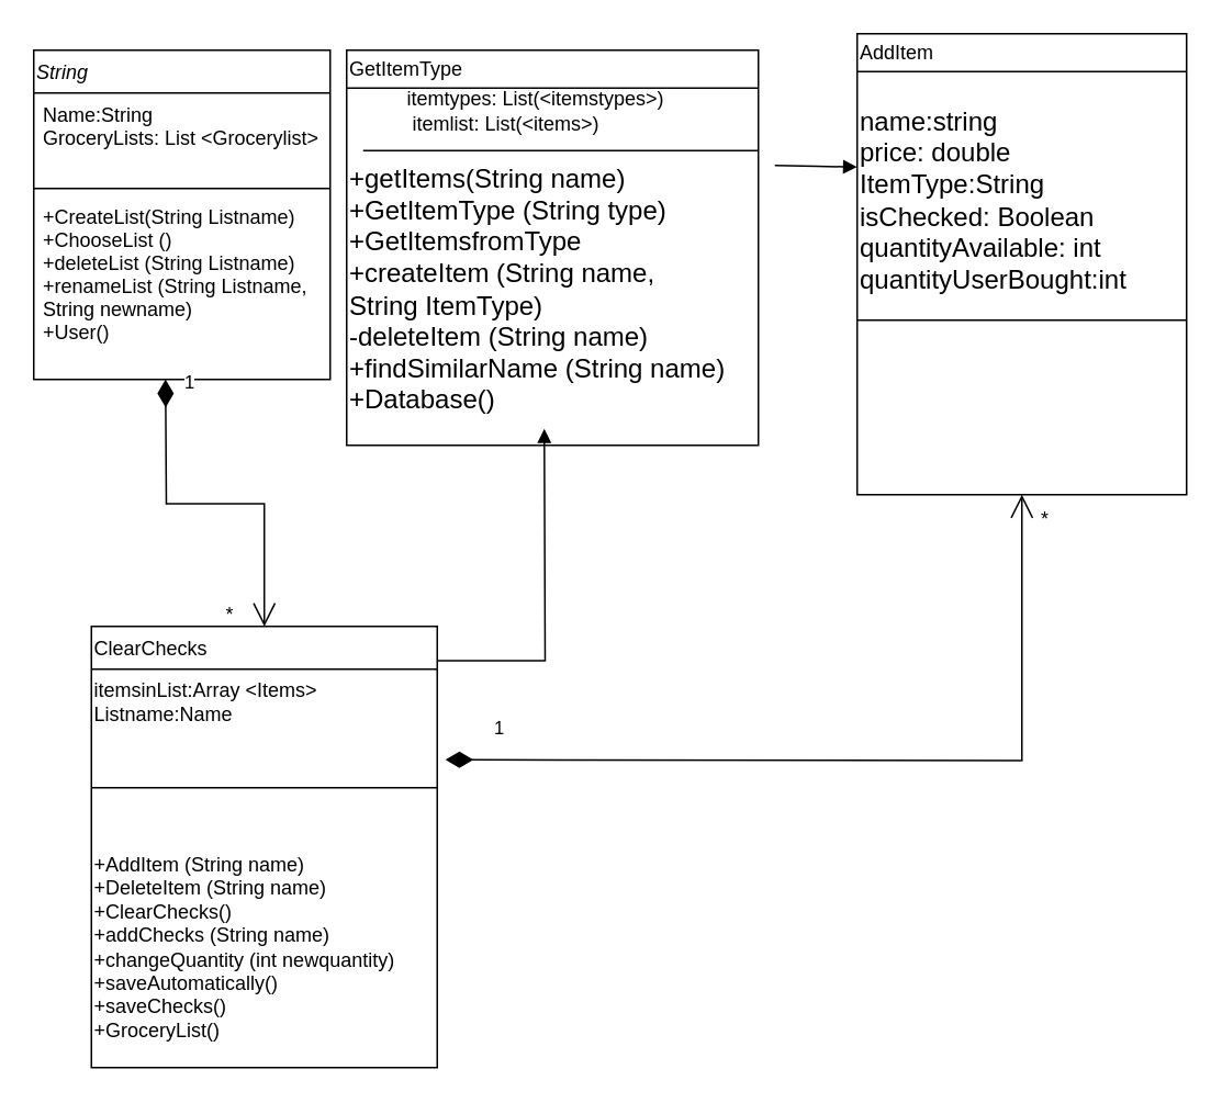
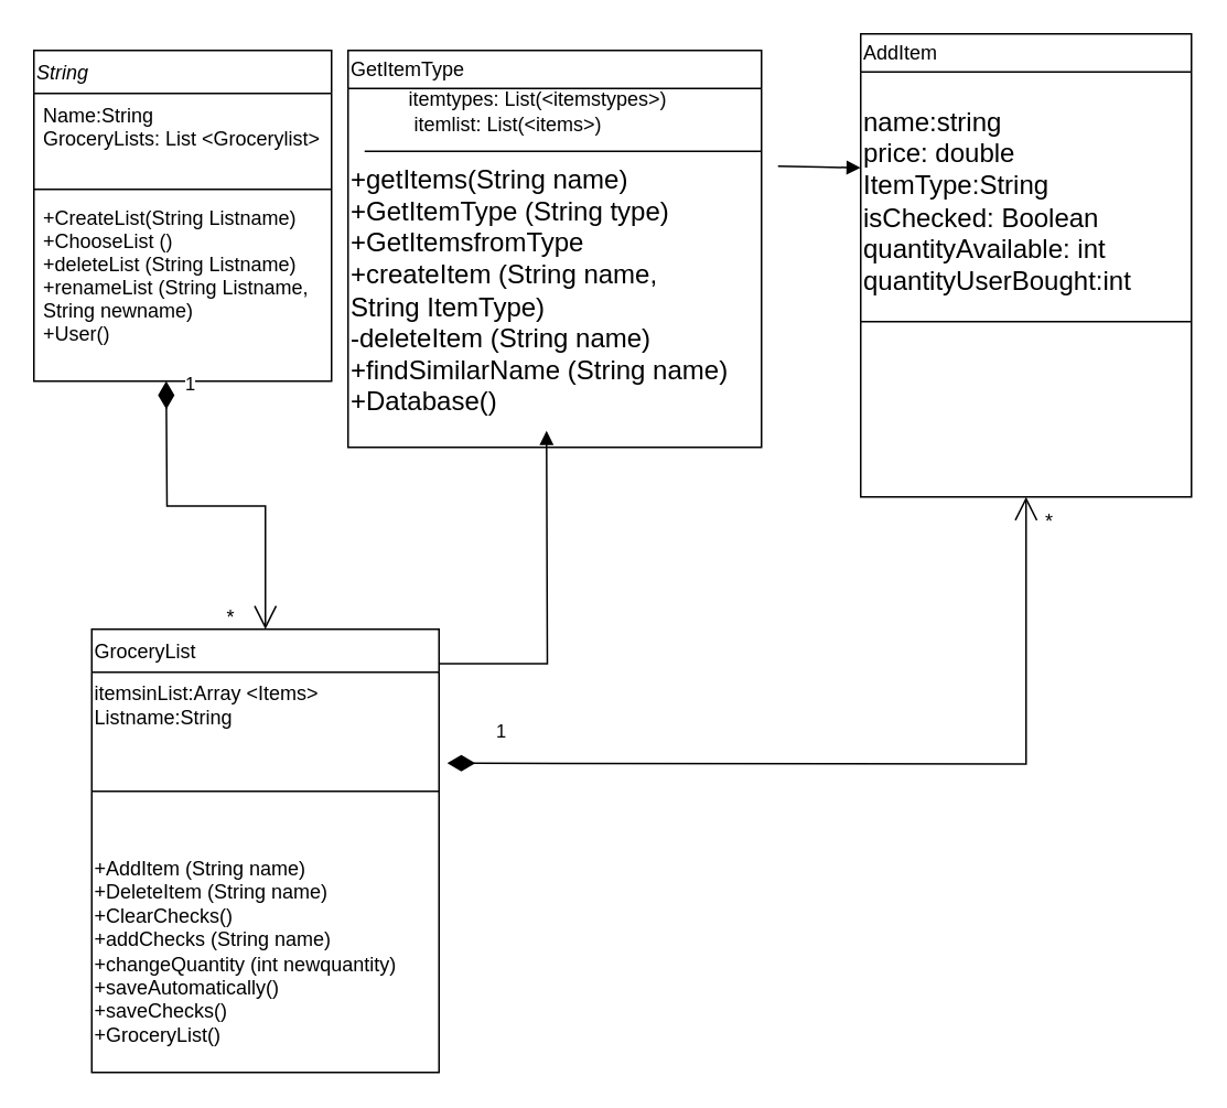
  <mxCell id="0" />
  <mxCell id="1" parent="0" />
  <mxCell id="2" value="String" style="swimlane;fontStyle=2;align=left;verticalAlign=top;childLayout=stackLayout;horizontal=1;startSize=26;horizontalStack=0;resizeParent=1;resizeLast=0;collapsible=1;marginBottom=0;rounded=0;shadow=0;strokeWidth=1;" parent="1" vertex="1"><mxGeometry x="20" y="30" width="180" height="200" as="geometry"><mxRectangle x="230" y="140" width="160" height="26" as="alternateBounds" /></mxGeometry></mxCell>
  <mxCell id="3" value="Name:String&#10;GroceryLists: List &lt;Grocerylist&gt;&#10;" style="text;align=left;verticalAlign=top;spacingLeft=4;spacingRight=4;overflow=hidden;rotatable=0;points=[[0,0.5],[1,0.5]];portConstraint=eastwest;" parent="2" vertex="1"><mxGeometry y="26" width="180" height="54" as="geometry" /></mxCell>
  <mxCell id="4" value="" style="line;html=1;strokeWidth=1;align=left;verticalAlign=middle;spacingTop=-1;spacingLeft=3;spacingRight=3;rotatable=0;labelPosition=right;points=[];portConstraint=eastwest;" parent="2" vertex="1"><mxGeometry y="80" width="180" height="8" as="geometry" /></mxCell>
  <mxCell id="5" value="+CreateList(String Listname)&#10;+ChooseList ()&#10;+deleteList (String Listname)&#10;+renameList (String Listname, &#10;String newname)&#10;+User()&#10;&#10;" style="text;align=left;verticalAlign=top;spacingLeft=4;spacingRight=4;overflow=hidden;rotatable=0;points=[[0,0.5],[1,0.5]];portConstraint=eastwest;" parent="2" vertex="1"><mxGeometry y="88" width="180" height="90" as="geometry" /></mxCell>
- <mxCell id="6" value="ClearChecks" style="swimlane;fontStyle=0;align=left;verticalAlign=top;childLayout=stackLayout;horizontal=1;startSize=26;horizontalStack=0;resizeParent=1;resizeLast=0;collapsible=1;marginBottom=0;rounded=0;shadow=0;strokeWidth=1;" parent="1" vertex="1"><mxGeometry x="55" y="380" width="210" height="268" as="geometry"><mxRectangle x="130" y="380" width="160" height="26" as="alternateBounds" /></mxGeometry></mxCell>
- <mxCell id="7" value="itemsinList:Array &amp;lt;Items&amp;gt;&lt;div&gt;Listname:Name&lt;/div&gt;" style="text;html=1;align=left;verticalAlign=middle;resizable=0;points=[];autosize=1;strokeColor=none;fillColor=none;" parent="6" vertex="1"><mxGeometry y="26" width="210" height="40" as="geometry" /></mxCell>
+ <mxCell id="6" value="GroceryList" style="swimlane;fontStyle=0;align=left;verticalAlign=top;childLayout=stackLayout;horizontal=1;startSize=26;horizontalStack=0;resizeParent=1;resizeLast=0;collapsible=1;marginBottom=0;rounded=0;shadow=0;strokeWidth=1;" parent="1" vertex="1"><mxGeometry x="55" y="380" width="210" height="268" as="geometry"><mxRectangle x="130" y="380" width="160" height="26" as="alternateBounds" /></mxGeometry></mxCell>
+ <mxCell id="7" value="itemsinList:Array &amp;lt;Items&amp;gt;&lt;div&gt;Listname:String&lt;/div&gt;" style="text;html=1;align=left;verticalAlign=middle;resizable=0;points=[];autosize=1;strokeColor=none;fillColor=none;" parent="6" vertex="1"><mxGeometry y="26" width="210" height="40" as="geometry" /></mxCell>
  <mxCell id="8" value="" style="line;html=1;strokeWidth=1;align=left;verticalAlign=middle;spacingTop=-1;spacingLeft=3;spacingRight=3;rotatable=0;labelPosition=right;points=[];portConstraint=eastwest;" parent="6" vertex="1"><mxGeometry y="66" width="210" height="64" as="geometry" /></mxCell>
  <mxCell id="9" value="+AddItem (String name)&lt;div&gt;+DeleteItem (String name)&lt;/div&gt;&lt;div&gt;+ClearChecks()&lt;/div&gt;&lt;div&gt;+addChecks (String name)&lt;/div&gt;&lt;div&gt;+changeQuantity (int newquantity)&lt;/div&gt;&lt;div&gt;+saveAutomatically()&lt;/div&gt;&lt;div&gt;+saveChecks()&lt;/div&gt;&lt;div&gt;+GroceryList()&lt;/div&gt;" style="text;html=1;align=left;verticalAlign=middle;resizable=0;points=[];autosize=1;strokeColor=none;fillColor=none;" parent="6" vertex="1"><mxGeometry y="130" width="210" height="130" as="geometry" /></mxCell>
  <mxCell id="10" value="&lt;span style=&quot;font-weight: normal;&quot;&gt;GetItemType&lt;/span&gt;" style="swimlane;whiteSpace=wrap;html=1;align=left;" parent="1" vertex="1"><mxGeometry x="210" y="30" width="250" height="240" as="geometry" /></mxCell>
  <mxCell id="11" value="+getItems(String name)&lt;div style=&quot;font-size: 16px;&quot;&gt;+GetItemType (String type)&lt;/div&gt;&lt;div style=&quot;font-size: 16px;&quot;&gt;+GetItemsfromType&lt;/div&gt;&lt;div style=&quot;font-size: 16px;&quot;&gt;+createItem (String name,&amp;nbsp;&lt;/div&gt;&lt;div style=&quot;font-size: 16px;&quot;&gt;String ItemType)&lt;/div&gt;&lt;div style=&quot;font-size: 16px;&quot;&gt;-deleteItem (String name)&lt;/div&gt;&lt;div style=&quot;font-size: 16px;&quot;&gt;+findSimilarName (String name)&lt;/div&gt;&lt;div style=&quot;font-size: 16px;&quot;&gt;+Database()&lt;/div&gt;" style="text;html=1;align=left;verticalAlign=middle;resizable=0;points=[];autosize=1;strokeColor=none;fillColor=none;fontSize=16;" parent="10" vertex="1"><mxGeometry y="60" width="250" height="170" as="geometry" /></mxCell>
  <mxCell id="12" value="&lt;span style=&quot;white-space: pre;&quot;&gt;&#09;&lt;/span&gt;&lt;div&gt;itemtypes:&amp;nbsp;&lt;span style=&quot;background-color: initial;&quot;&gt;List(&amp;lt;itemstypes&amp;gt;)&lt;/span&gt;&lt;span style=&quot;background-color: initial;&quot;&gt;&amp;nbsp;&lt;/span&gt;&lt;/div&gt;&lt;div&gt;&amp;nbsp;itemlist:&amp;nbsp;&lt;span style=&quot;background-color: initial;&quot;&gt;List(&amp;lt;items&amp;gt;)&lt;/span&gt;&lt;/div&gt;" style="text;html=1;align=left;verticalAlign=middle;resizable=0;points=[];autosize=1;strokeColor=none;fillColor=none;" parent="10" vertex="1"><mxGeometry x="35" width="180" height="60" as="geometry" /></mxCell>
  <mxCell id="13" value="" style="line;html=1;strokeWidth=1;align=left;verticalAlign=middle;spacingTop=-1;spacingLeft=3;spacingRight=3;rotatable=0;labelPosition=right;points=[];portConstraint=eastwest;" parent="10" vertex="1"><mxGeometry x="10" y="52" width="240" height="18" as="geometry" /></mxCell>
  <mxCell id="14" value="&lt;span style=&quot;font-weight: normal;&quot;&gt;AddItem&lt;/span&gt;" style="swimlane;whiteSpace=wrap;html=1;align=left;" parent="1" vertex="1"><mxGeometry x="520" y="20" width="200" height="280" as="geometry"><mxRectangle x="530" y="10" width="60" height="30" as="alternateBounds" /></mxGeometry></mxCell>
  <mxCell id="15" value="name:string&lt;div&gt;price: double&lt;/div&gt;&lt;div&gt;ItemType:String&lt;/div&gt;&lt;div&gt;isChecked: Boolean&lt;/div&gt;&lt;div&gt;quantityAvailable: int&lt;/div&gt;&lt;div&gt;quantityUserBought:int&lt;/div&gt;" style="text;html=1;align=left;verticalAlign=middle;resizable=0;points=[];autosize=1;strokeColor=none;fillColor=none;fontSize=16;" parent="14" vertex="1"><mxGeometry y="36" width="190" height="130" as="geometry" /></mxCell>
  <mxCell id="16" value="" style="line;html=1;strokeWidth=1;align=left;verticalAlign=middle;spacingTop=-1;spacingLeft=3;spacingRight=3;rotatable=0;labelPosition=right;points=[];portConstraint=eastwest;" parent="14" vertex="1"><mxGeometry y="170" width="200" height="8" as="geometry" /></mxCell>
  <mxCell id="17" value="1" style="endArrow=open;html=1;endSize=12;startArrow=diamondThin;startSize=14;startFill=1;edgeStyle=orthogonalEdgeStyle;align=left;verticalAlign=bottom;rounded=0;entryX=0.5;entryY=0;entryDx=0;entryDy=0;" parent="1" target="6" edge="1"><mxGeometry x="-0.891" y="10" relative="1" as="geometry"><mxPoint x="100" y="230" as="sourcePoint" /><mxPoint x="190" y="300" as="targetPoint" /><mxPoint as="offset" /></mxGeometry></mxCell>
  <mxCell id="18" value="*" style="text;html=1;align=left;verticalAlign=middle;resizable=0;points=[];autosize=1;strokeColor=none;fillColor=none;" parent="1" vertex="1"><mxGeometry x="135" y="358" width="30" height="30" as="geometry" /></mxCell>
  <mxCell id="19" value="1" style="endArrow=open;html=1;endSize=12;startArrow=diamondThin;startSize=14;startFill=1;edgeStyle=orthogonalEdgeStyle;align=left;verticalAlign=bottom;rounded=0;entryX=0.5;entryY=1;entryDx=0;entryDy=0;" parent="1" target="14" edge="1"><mxGeometry x="-0.891" y="10" relative="1" as="geometry"><mxPoint x="270" y="461" as="sourcePoint" /><mxPoint x="630" y="460" as="targetPoint" /><mxPoint as="offset" /></mxGeometry></mxCell>
  <mxCell id="20" value="*" style="text;html=1;align=left;verticalAlign=middle;resizable=0;points=[];autosize=1;strokeColor=none;fillColor=none;" parent="1" vertex="1"><mxGeometry x="630" y="300" width="30" height="30" as="geometry" /></mxCell>
  <mxCell id="21" value="" style="endArrow=block;endFill=1;html=1;edgeStyle=orthogonalEdgeStyle;align=left;verticalAlign=top;rounded=0;exitX=1;exitY=0.078;exitDx=0;exitDy=0;exitPerimeter=0;" parent="1" source="6" edge="1"><mxGeometry x="-1" relative="1" as="geometry"><mxPoint x="240" y="350" as="sourcePoint" /><mxPoint x="330" y="260" as="targetPoint" /></mxGeometry></mxCell>
  <mxCell id="22" value="" style="endArrow=block;endFill=1;html=1;edgeStyle=orthogonalEdgeStyle;align=left;verticalAlign=top;rounded=0;entryX=0;entryY=0.346;entryDx=0;entryDy=0;entryPerimeter=0;" parent="1" target="15" edge="1"><mxGeometry x="-1" relative="1" as="geometry"><mxPoint x="470" y="100" as="sourcePoint" /><mxPoint x="510" y="100" as="targetPoint" /></mxGeometry></mxCell>
